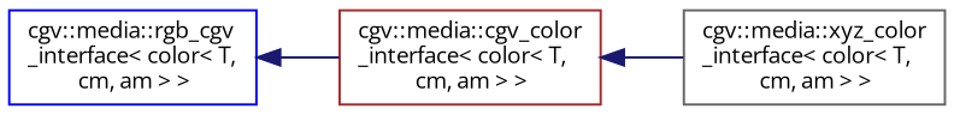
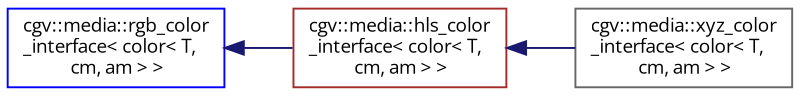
  digraph {
    fontname="Open Sans"
    rankdir=LR
    node [fontname="Open Sans" fontsize=10 shape=record]
    edge [color=midnightblue dir=back fontname="Open Sans" fontsize=10 labelfontname=Helvetica labelfontsize=10 style=solid]
    n1 [color=gray40 height=0.2 label="cgv::media::xyz_color\l_interface\< color\< T,\l cm, am \> \>" width=0.4]
-   n2 [color=brown height=0.2 label="cgv::media::cgv_color\l_interface\< color\< T,\l cm, am \> \>" width=0.4]
-   n3 [color=blue height=0.2 label="cgv::media::rgb_cgv\l_interface\< color\< T,\l cm, am \> \>" width=0.4]
+   n2 [color=brown height=0.2 label="cgv::media::hls_color\l_interface\< color\< T,\l cm, am \> \>" width=0.4]
+   n3 [color=blue height=0.2 label="cgv::media::rgb_color\l_interface\< color\< T,\l cm, am \> \>" width=0.4]
    n2 -> n1
    n3 -> n2
  }
